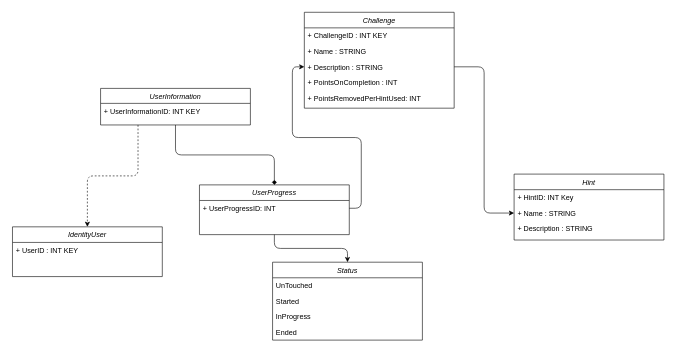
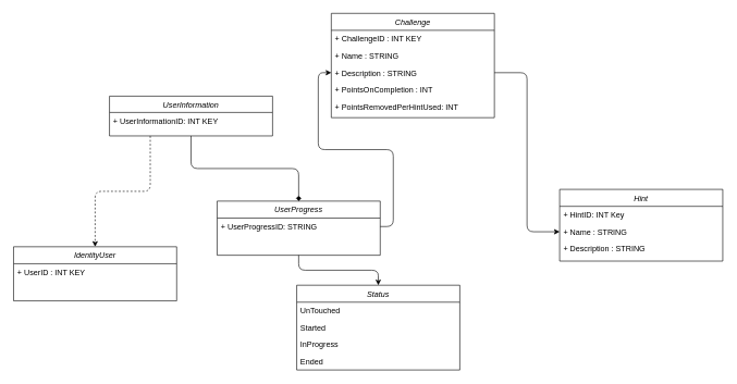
  <mxCell id="0" />
  <mxCell id="1" parent="0" />
  <mxCell id="2" value="Challenge" style="swimlane;fontStyle=2;align=center;verticalAlign=top;childLayout=stackLayout;horizontal=1;startSize=26;horizontalStack=0;resizeParent=1;resizeLast=0;collapsible=1;marginBottom=0;rounded=0;shadow=0;strokeWidth=1;" parent="1" vertex="1"><mxGeometry x="507" y="20" width="250" height="160" as="geometry"><mxRectangle x="230" y="140" width="160" height="26" as="alternateBounds" /></mxGeometry></mxCell>
  <mxCell id="3" value="+ ChallengeID : INT KEY" style="text;align=left;verticalAlign=top;spacingLeft=4;spacingRight=4;overflow=hidden;rotatable=0;points=[[0,0.5],[1,0.5]];portConstraint=eastwest;" parent="2" vertex="1"><mxGeometry y="26" width="250" height="26" as="geometry" /></mxCell>
  <mxCell id="4" value="+ Name : STRING" style="text;align=left;verticalAlign=top;spacingLeft=4;spacingRight=4;overflow=hidden;rotatable=0;points=[[0,0.5],[1,0.5]];portConstraint=eastwest;rounded=0;shadow=0;html=0;" parent="2" vertex="1"><mxGeometry y="52" width="250" height="26" as="geometry" /></mxCell>
  <mxCell id="5" value="+ Description : STRING" style="text;align=left;verticalAlign=top;spacingLeft=4;spacingRight=4;overflow=hidden;rotatable=0;points=[[0,0.5],[1,0.5]];portConstraint=eastwest;rounded=0;shadow=0;html=0;" parent="2" vertex="1"><mxGeometry y="78" width="250" height="26" as="geometry" /></mxCell>
  <mxCell id="6" value="+ PointsOnCompletion : INT" style="text;align=left;verticalAlign=top;spacingLeft=4;spacingRight=4;overflow=hidden;rotatable=0;points=[[0,0.5],[1,0.5]];portConstraint=eastwest;rounded=0;shadow=0;html=0;" vertex="1" parent="2"><mxGeometry y="104" width="250" height="26" as="geometry" /></mxCell>
  <mxCell id="7" value="+ PointsRemovedPerHintUsed: INT" style="text;align=left;verticalAlign=top;spacingLeft=4;spacingRight=4;overflow=hidden;rotatable=0;points=[[0,0.5],[1,0.5]];portConstraint=eastwest;rounded=0;shadow=0;html=0;" vertex="1" parent="2"><mxGeometry y="130" width="250" height="26" as="geometry" /></mxCell>
  <mxCell id="8" value="Hint" style="swimlane;fontStyle=2;align=center;verticalAlign=top;childLayout=stackLayout;horizontal=1;startSize=26;horizontalStack=0;resizeParent=1;resizeLast=0;collapsible=1;marginBottom=0;rounded=0;shadow=0;strokeWidth=1;" vertex="1" parent="1"><mxGeometry x="857" y="290" width="250" height="110" as="geometry"><mxRectangle x="230" y="140" width="160" height="26" as="alternateBounds" /></mxGeometry></mxCell>
  <mxCell id="9" value="+ HintID: INT Key" style="text;align=left;verticalAlign=top;spacingLeft=4;spacingRight=4;overflow=hidden;rotatable=0;points=[[0,0.5],[1,0.5]];portConstraint=eastwest;" vertex="1" parent="8"><mxGeometry y="26" width="250" height="26" as="geometry" /></mxCell>
  <mxCell id="10" value="+ Name : STRING" style="text;align=left;verticalAlign=top;spacingLeft=4;spacingRight=4;overflow=hidden;rotatable=0;points=[[0,0.5],[1,0.5]];portConstraint=eastwest;rounded=0;shadow=0;html=0;" vertex="1" parent="8"><mxGeometry y="52" width="250" height="26" as="geometry" /></mxCell>
  <mxCell id="11" value="+ Description : STRING" style="text;align=left;verticalAlign=top;spacingLeft=4;spacingRight=4;overflow=hidden;rotatable=0;points=[[0,0.5],[1,0.5]];portConstraint=eastwest;rounded=0;shadow=0;html=0;" vertex="1" parent="8"><mxGeometry y="78" width="250" height="26" as="geometry" /></mxCell>
  <mxCell id="12" value="Status" style="swimlane;fontStyle=2;align=center;verticalAlign=top;childLayout=stackLayout;horizontal=1;startSize=26;horizontalStack=0;resizeParent=1;resizeLast=0;collapsible=1;marginBottom=0;rounded=0;shadow=0;strokeWidth=1;" vertex="1" parent="1"><mxGeometry x="454" y="437" width="250" height="130" as="geometry"><mxRectangle x="230" y="140" width="160" height="26" as="alternateBounds" /></mxGeometry></mxCell>
  <mxCell id="13" value="UnTouched" style="text;align=left;verticalAlign=top;spacingLeft=4;spacingRight=4;overflow=hidden;rotatable=0;points=[[0,0.5],[1,0.5]];portConstraint=eastwest;" vertex="1" parent="12"><mxGeometry y="26" width="250" height="26" as="geometry" /></mxCell>
  <mxCell id="14" value="Started" style="text;align=left;verticalAlign=top;spacingLeft=4;spacingRight=4;overflow=hidden;rotatable=0;points=[[0,0.5],[1,0.5]];portConstraint=eastwest;" vertex="1" parent="12"><mxGeometry y="52" width="250" height="26" as="geometry" /></mxCell>
  <mxCell id="15" value="InProgress" style="text;align=left;verticalAlign=top;spacingLeft=4;spacingRight=4;overflow=hidden;rotatable=0;points=[[0,0.5],[1,0.5]];portConstraint=eastwest;rounded=0;shadow=0;html=0;" vertex="1" parent="12"><mxGeometry y="78" width="250" height="26" as="geometry" /></mxCell>
  <mxCell id="16" value="Ended" style="text;align=left;verticalAlign=top;spacingLeft=4;spacingRight=4;overflow=hidden;rotatable=0;points=[[0,0.5],[1,0.5]];portConstraint=eastwest;rounded=0;shadow=0;html=0;" vertex="1" parent="12"><mxGeometry y="104" width="250" height="26" as="geometry" /></mxCell>
  <mxCell id="17" style="edgeStyle=orthogonalEdgeStyle;rounded=1;orthogonalLoop=1;jettySize=auto;html=1;exitX=0.5;exitY=1;exitDx=0;exitDy=0;strokeColor=#000000;endArrow=diamond;" edge="1" parent="1" source="19" target="22"><mxGeometry relative="1" as="geometry" /></mxCell>
  <mxCell id="18" style="edgeStyle=orthogonalEdgeStyle;rounded=1;orthogonalLoop=1;jettySize=auto;html=1;exitX=0.25;exitY=1;exitDx=0;exitDy=0;strokeColor=#000000;dashed=1;" edge="1" parent="1" source="19" target="26"><mxGeometry relative="1" as="geometry" /></mxCell>
  <mxCell id="19" value="UserInformation" style="swimlane;fontStyle=2;align=center;verticalAlign=top;childLayout=stackLayout;horizontal=1;startSize=25;horizontalStack=0;resizeParent=1;resizeLast=0;collapsible=1;marginBottom=0;rounded=0;shadow=0;strokeWidth=1;" vertex="1" parent="1"><mxGeometry x="167" y="147" width="250" height="61" as="geometry"><mxRectangle x="230" y="140" width="160" height="26" as="alternateBounds" /></mxGeometry></mxCell>
  <mxCell id="20" value="+ UserInformationID: INT KEY" style="text;align=left;verticalAlign=top;spacingLeft=4;spacingRight=4;overflow=hidden;rotatable=0;points=[[0,0.5],[1,0.5]];portConstraint=eastwest;" vertex="1" parent="19"><mxGeometry y="25" width="250" height="26" as="geometry" /></mxCell>
  <mxCell id="21" style="edgeStyle=orthogonalEdgeStyle;rounded=1;orthogonalLoop=1;jettySize=auto;html=1;exitX=0.5;exitY=1;exitDx=0;exitDy=0;strokeColor=#000000;" edge="1" parent="1" source="22" target="12"><mxGeometry relative="1" as="geometry" /></mxCell>
  <mxCell id="22" value="UserProgress" style="swimlane;fontStyle=2;align=center;verticalAlign=top;childLayout=stackLayout;horizontal=1;startSize=26;horizontalStack=0;resizeParent=1;resizeLast=0;collapsible=1;marginBottom=0;rounded=0;shadow=0;strokeWidth=1;" vertex="1" parent="1"><mxGeometry x="332" y="308" width="250" height="83" as="geometry"><mxRectangle x="230" y="140" width="160" height="26" as="alternateBounds" /></mxGeometry></mxCell>
- <mxCell id="23" value="+ UserProgressID: INT" style="text;align=left;verticalAlign=top;spacingLeft=4;spacingRight=4;overflow=hidden;rotatable=0;points=[[0,0.5],[1,0.5]];portConstraint=eastwest;" vertex="1" parent="22"><mxGeometry y="26" width="250" height="26" as="geometry" /></mxCell>
+ <mxCell id="23" value="+ UserProgressID: STRING" style="text;align=left;verticalAlign=top;spacingLeft=4;spacingRight=4;overflow=hidden;rotatable=0;points=[[0,0.5],[1,0.5]];portConstraint=eastwest;" vertex="1" parent="22"><mxGeometry y="26" width="250" height="26" as="geometry" /></mxCell>
  <mxCell id="24" style="edgeStyle=orthogonalEdgeStyle;rounded=1;orthogonalLoop=1;jettySize=auto;html=1;exitX=1;exitY=0.5;exitDx=0;exitDy=0;entryX=0;entryY=0.5;entryDx=0;entryDy=0;" edge="1" parent="1" source="5" target="10"><mxGeometry relative="1" as="geometry" /></mxCell>
  <mxCell id="25" style="edgeStyle=orthogonalEdgeStyle;rounded=1;orthogonalLoop=1;jettySize=auto;html=1;exitX=1;exitY=0.5;exitDx=0;exitDy=0;entryX=0;entryY=0.5;entryDx=0;entryDy=0;strokeColor=#000000;" edge="1" parent="1" source="23" target="5"><mxGeometry relative="1" as="geometry" /></mxCell>
  <mxCell id="26" value="IdentityUser" style="swimlane;fontStyle=2;align=center;verticalAlign=top;childLayout=stackLayout;horizontal=1;startSize=26;horizontalStack=0;resizeParent=1;resizeLast=0;collapsible=1;marginBottom=0;rounded=0;shadow=0;strokeWidth=1;" vertex="1" parent="1"><mxGeometry x="20" y="378" width="250" height="83" as="geometry"><mxRectangle x="230" y="140" width="160" height="26" as="alternateBounds" /></mxGeometry></mxCell>
  <mxCell id="27" value="+ UserID : INT KEY" style="text;align=left;verticalAlign=top;spacingLeft=4;spacingRight=4;overflow=hidden;rotatable=0;points=[[0,0.5],[1,0.5]];portConstraint=eastwest;" vertex="1" parent="26"><mxGeometry y="26" width="250" height="26" as="geometry" /></mxCell>
